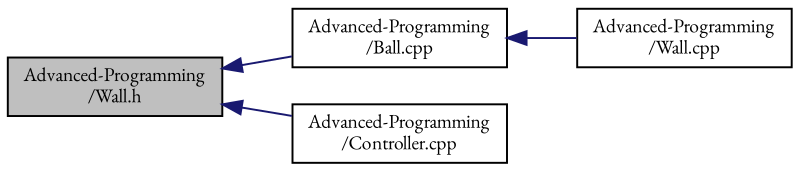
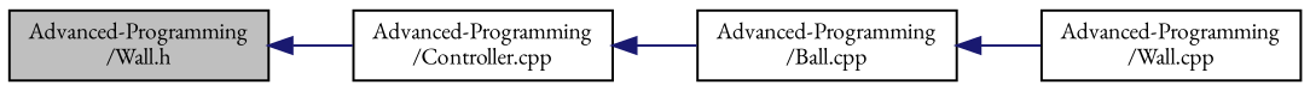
  digraph {
    fontname="EB Garamond"
    rankdir=LR
    node [color=black fillcolor=white fontname="EB Garamond" fontsize=10 shape=record style=filled]
    edge [color=midnightblue dir=back fontname="EB Garamond" fontsize=10 labelfontname=Helvetica labelfontsize=10 style=solid]
    n1 [fillcolor=grey75 fontcolor=black height=0.2 label="Advanced-Programming\l/Wall.h" width=0.4]
    n2 [height=0.2 label="Advanced-Programming\l/Ball.cpp" width=0.4]
    n3 [height=0.2 label="Advanced-Programming\l/Controller.cpp" width=0.4]
    n4 [height=0.2 label="Advanced-Programming\l/Wall.cpp" width=0.4]
-   n1 -> n2
+   n3 -> n2
    n1 -> n3
    n2 -> n4
  }
